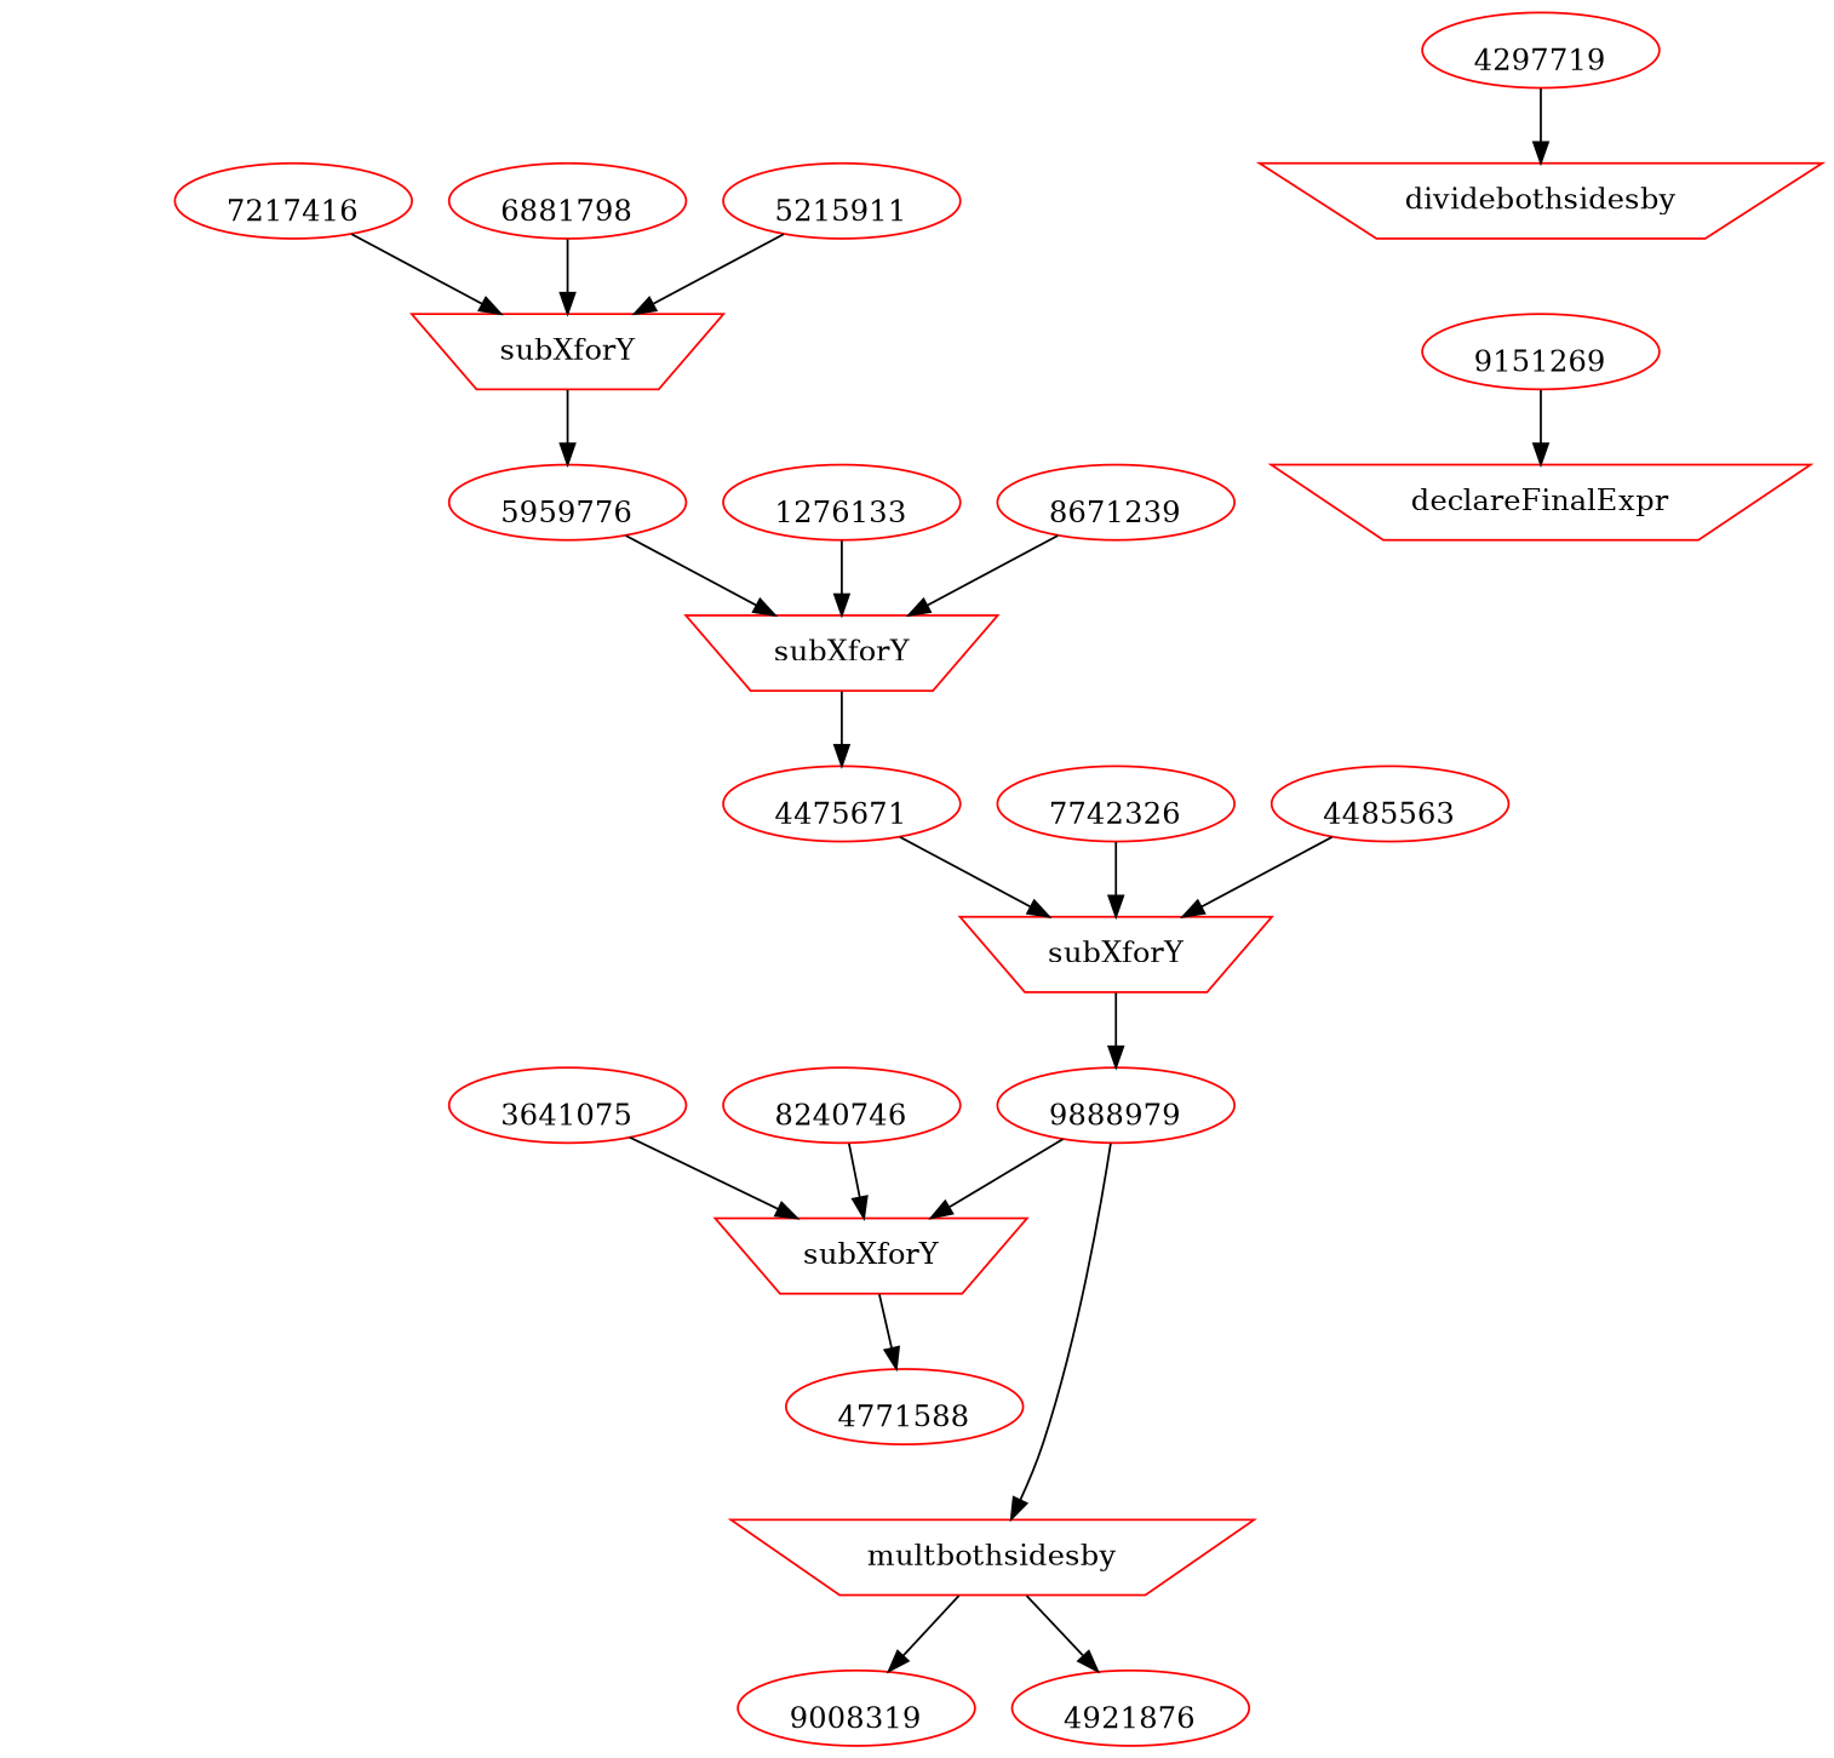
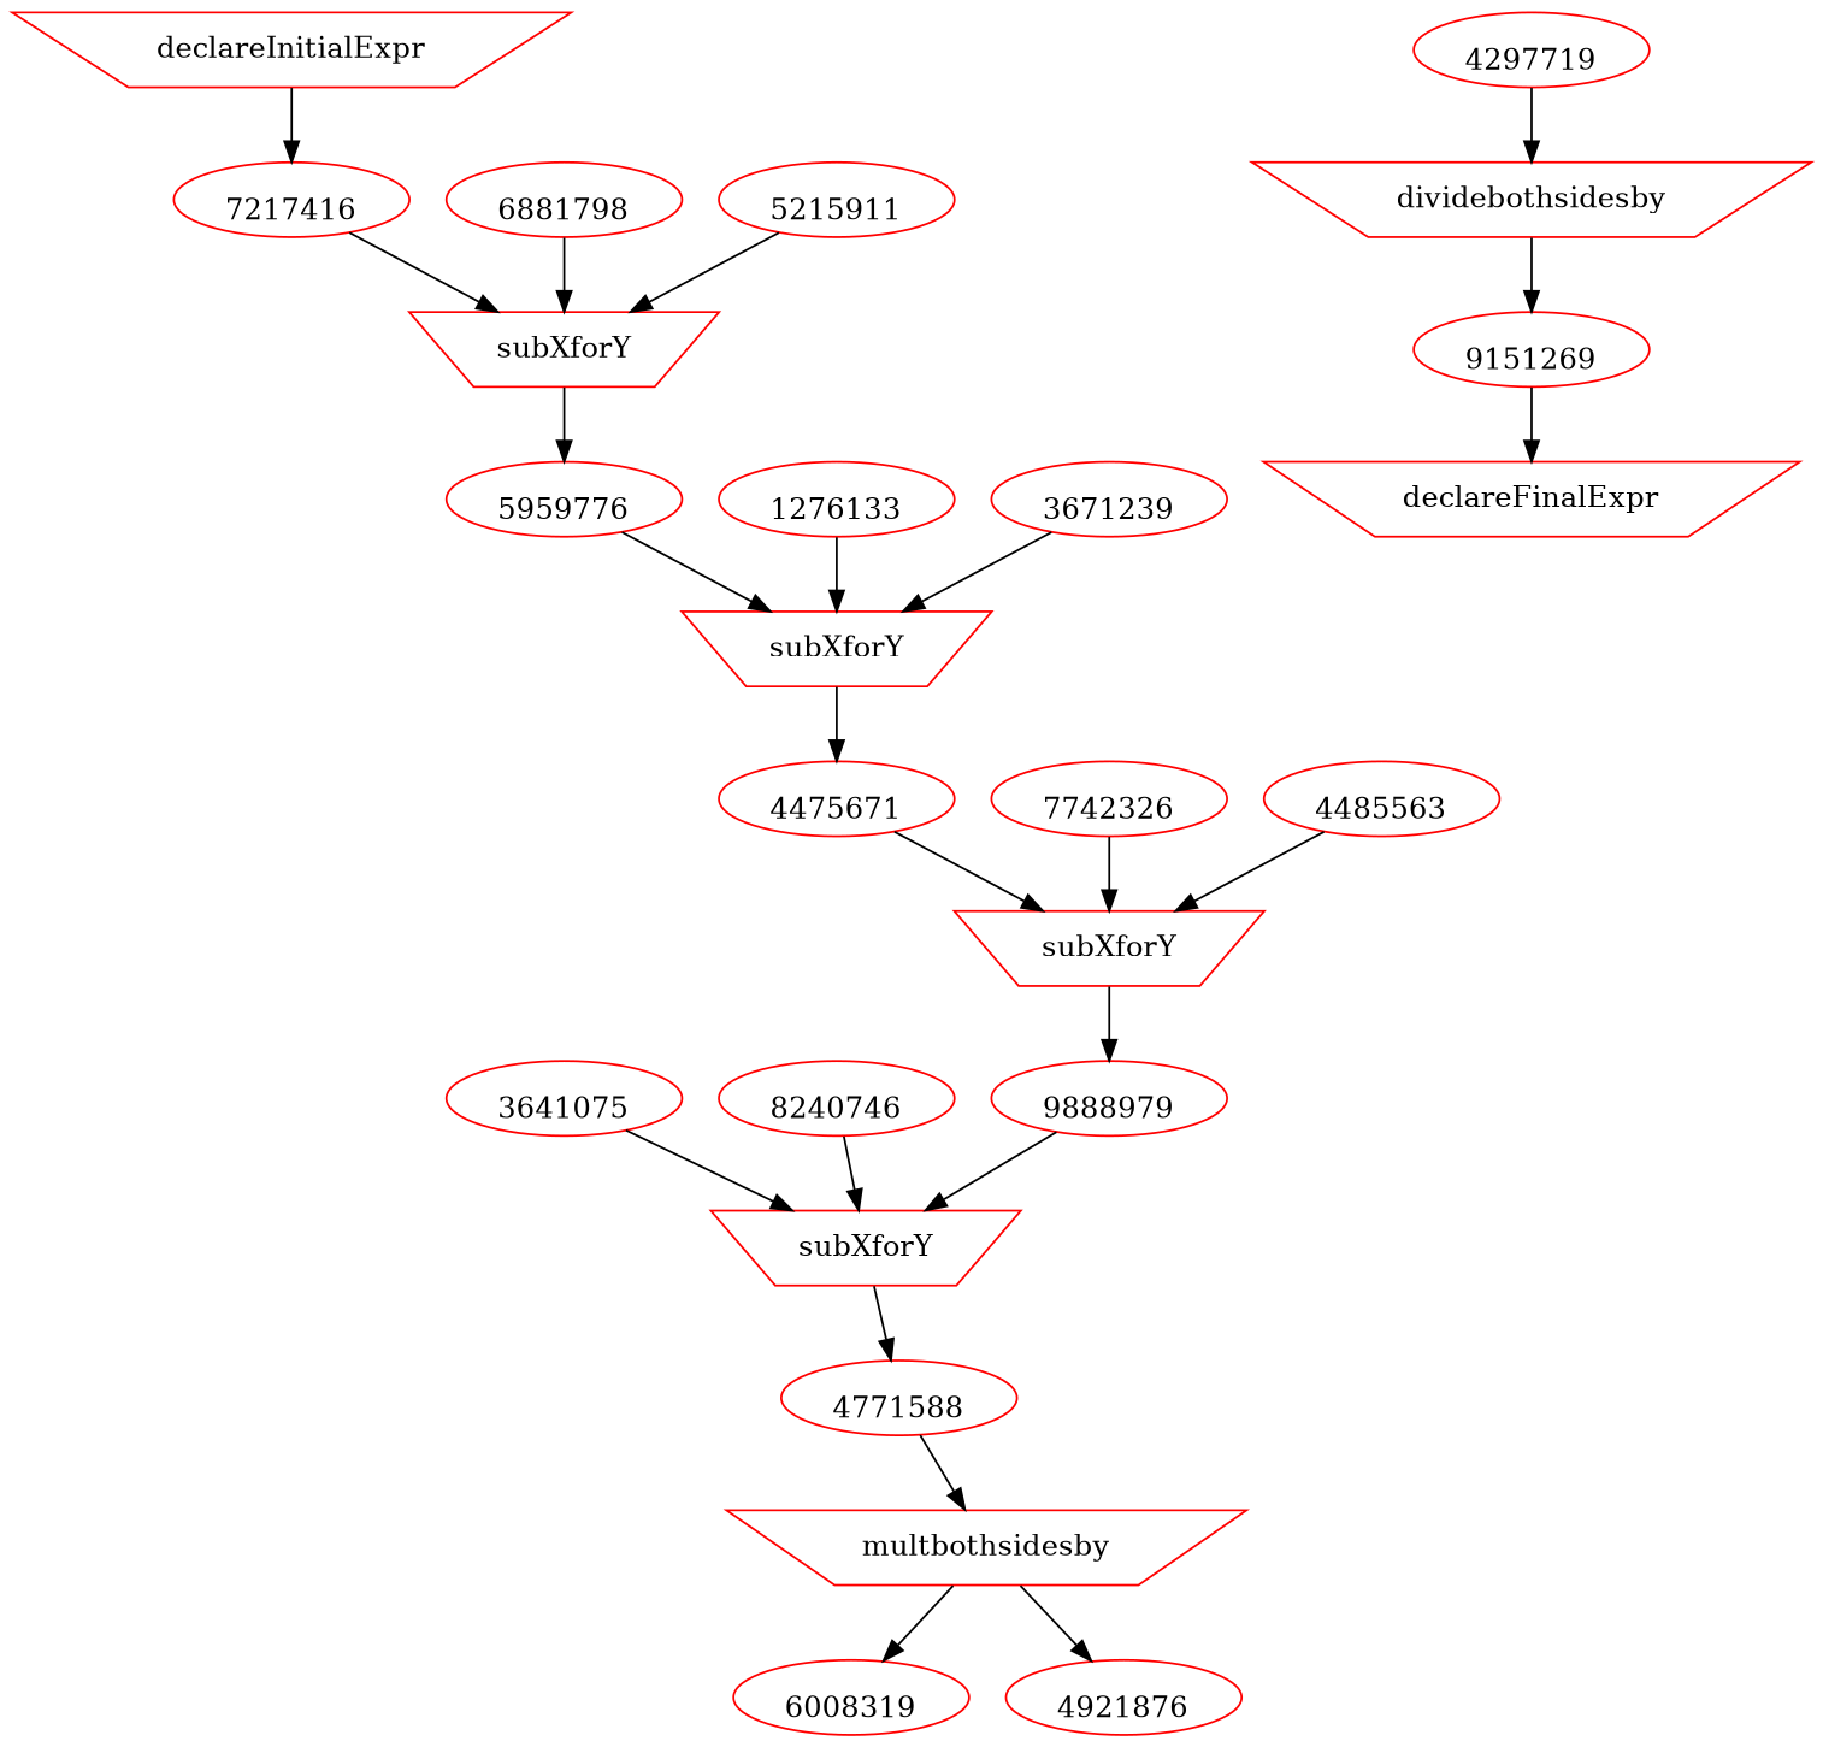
  digraph {
    fontsize=12
    node [color=red shape=ellipse labelloc=b]
+   n1 [label=declareInitialExpr shape=invtrapezium labelloc=""]
    7217416
    n3 [label=subXforY shape=invtrapezium labelloc=""]
    5959776
    6881798
    n6 [label=subXforY shape=invtrapezium labelloc=""]
    n7 [label=5215911]
    4475671
    1276133
    n10 [label=subXforY shape=invtrapezium labelloc=""]
-   3671239 [label=8671239]
+   3671239
    n12 [label=9888979]
    7742326
    n14 [label=subXforY shape=invtrapezium labelloc=""]
    4485563
    4771588
    3641075
    n18 [label=multbothsidesby shape=invtrapezium labelloc=""]
    8240746
-   9008319
+   9008319 [label=6008319]
    4921876
    n22 [label=dividebothsidesby shape=invtrapezium labelloc=""]
    9151269
    4297719
    n25 [label=declareFinalExpr shape=invtrapezium labelloc=""]
+   n1 -> 7217416
    7217416 -> n3
    n3 -> 5959776
    5959776 -> n6
    6881798 -> n3
    n6 -> 4475671
    n7 -> n3
    4475671 -> n10
    1276133 -> n6
    n10 -> n12
    3671239 -> n6
    n12 -> n14
    7742326 -> n10
    n14 -> 4771588
    4485563 -> n10
-   n12 -> n18
+   4771588 -> n18
    3641075 -> n14
    n18 -> 9008319
    n18 -> 4921876
    8240746 -> n14
+   n22 -> 9151269
    9151269 -> n25
    4297719 -> n22
  }
